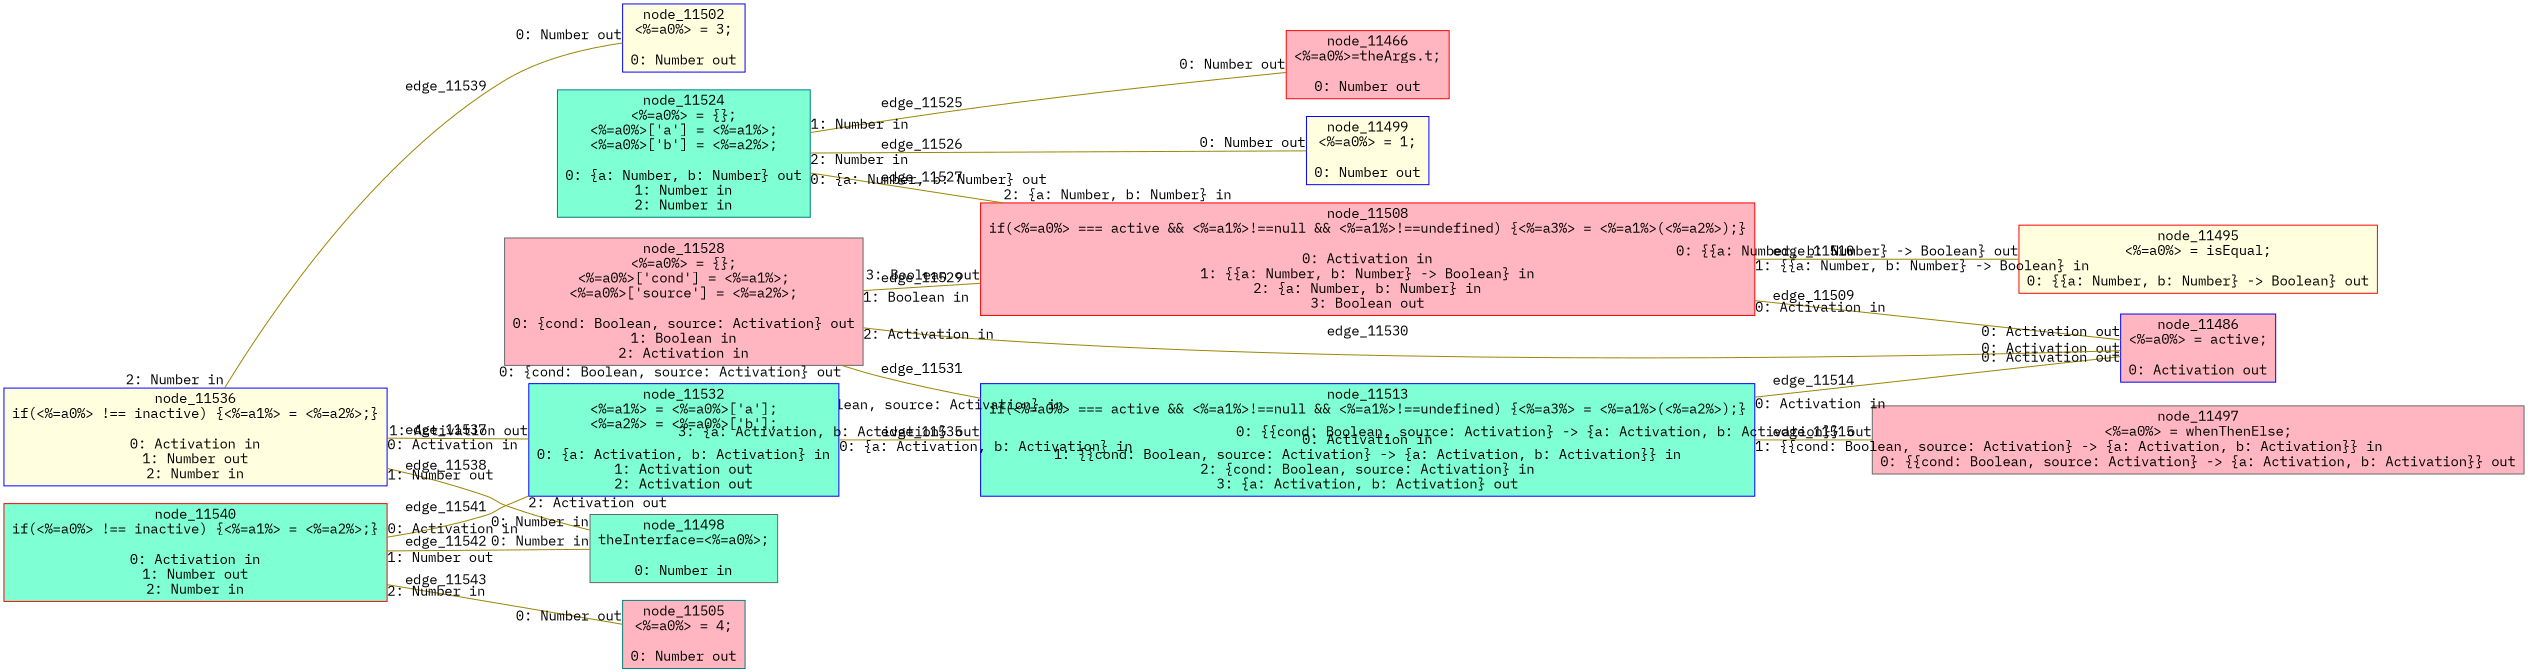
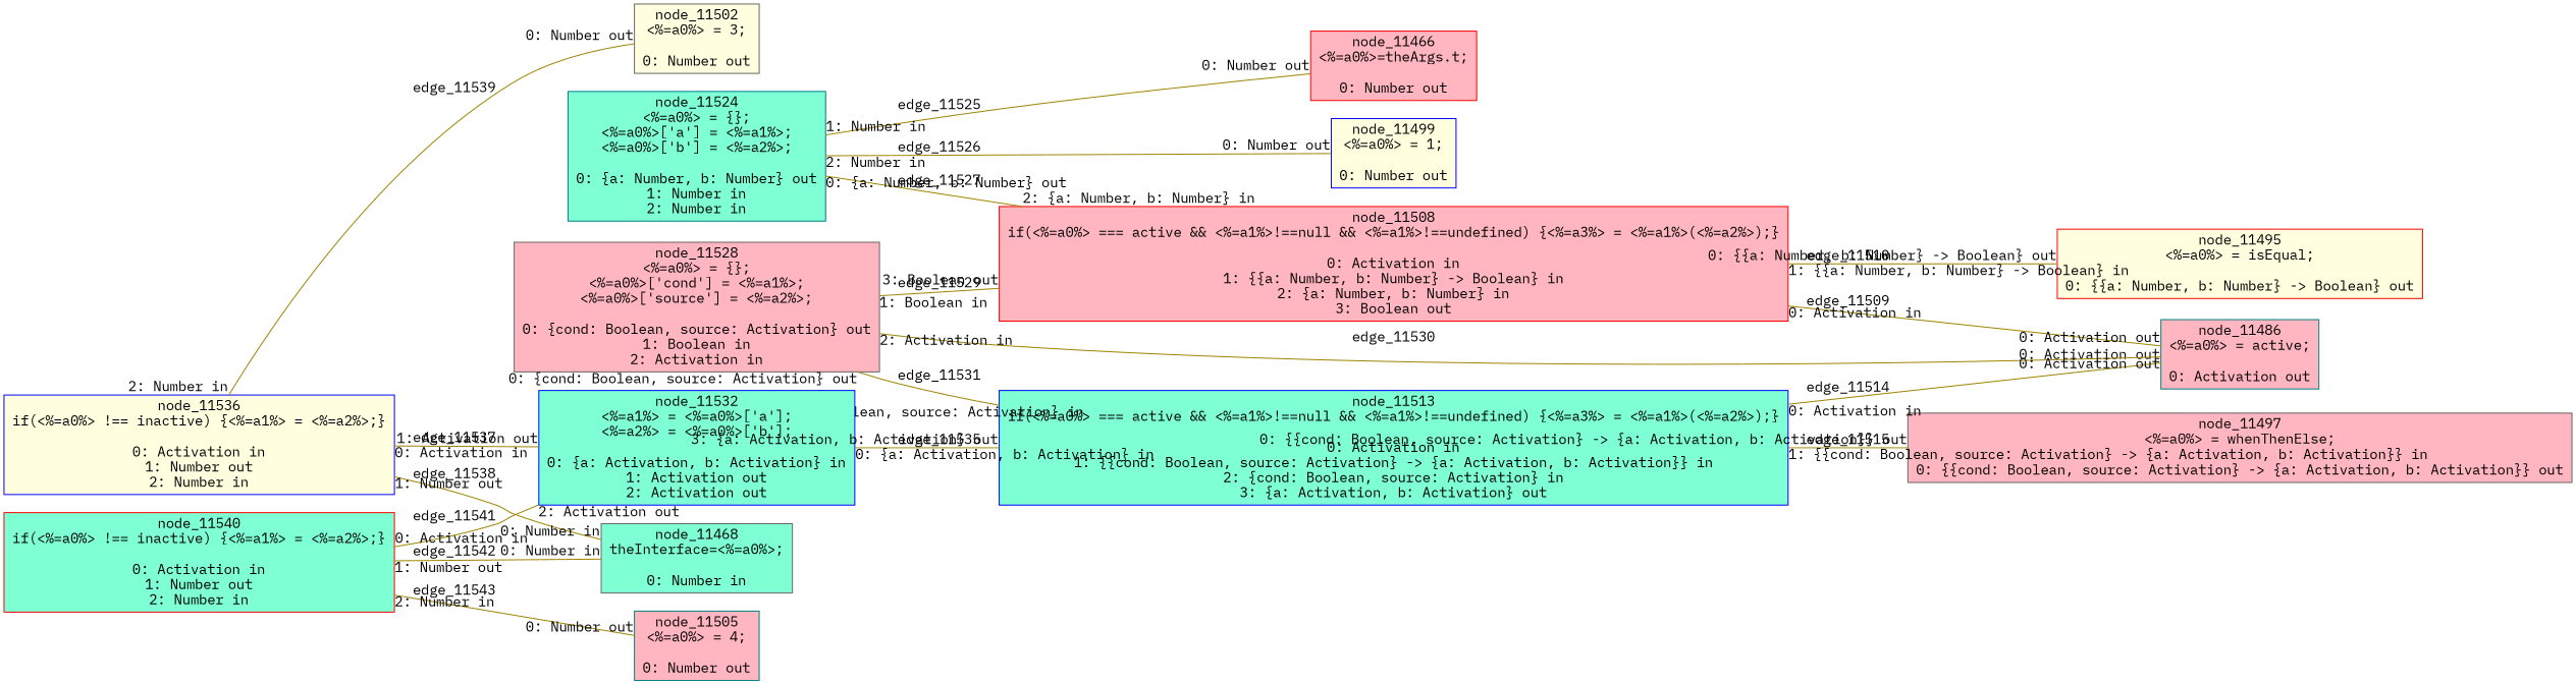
  digraph {
    fontname="IBM Plex Mono"
    rankdir=LR
    node [color=blue fillcolor=lightpink fontname="IBM Plex Mono" shape=box style=filled]
    edge [arrowHead=none arrowsize=1 color="#9d8400" dir=none fontname="IBM Plex Mono" headlabel="0: Number out" taillabel="0: Activation in"]
    n1 [color=red label="node_11466\n<%=a0%>=theArgs.t;\n\n0: Number out"]
-   n2 [color=gray40 fillcolor=aquamarine label="node_11498\ntheInterface=<%=a0%>;\n\n0: Number in"]
-   n3 [label="node_11486\n<%=a0%> = active;\n\n0: Activation out"]
+   n2 [color=gray40 fillcolor=aquamarine label="node_11468\ntheInterface=<%=a0%>;\n\n0: Number in"]
+   n3 [color=teal label="node_11486\n<%=a0%> = active;\n\n0: Activation out"]
    n4 [color=red fillcolor=lightyellow label="node_11495\n<%=a0%> = isEqual;\n\n0: {{a: Number, b: Number} -> Boolean} out"]
    n5 [color=gray40 label="node_11497\n<%=a0%> = whenThenElse;\n\n0: {{cond: Boolean, source: Activation} -> {a: Activation, b: Activation}} out"]
    n6 [fillcolor=lightyellow label="node_11499\n<%=a0%> = 1;\n\n0: Number out"]
-   n7 [fillcolor=lightyellow label="node_11502\n<%=a0%> = 3;\n\n0: Number out"]
+   n7 [color=gray40 fillcolor=lightyellow label="node_11502\n<%=a0%> = 3;\n\n0: Number out"]
    n8 [color=teal label="node_11505\n<%=a0%> = 4;\n\n0: Number out"]
    n9 [color=red label="node_11508\nif(<%=a0%> === active && <%=a1%>!==null && <%=a1%>!==undefined) {<%=a3%> = <%=a1%>(<%=a2%>);}\n\n0: Activation in\n1: {{a: Number, b: Number} -> Boolean} in\n2: {a: Number, b: Number} in\n3: Boolean out"]
    n10 [fillcolor=aquamarine label="node_11513\nif(<%=a0%> === active && <%=a1%>!==null && <%=a1%>!==undefined) {<%=a3%> = <%=a1%>(<%=a2%>);}\n\n0: Activation in\n1: {{cond: Boolean, source: Activation} -> {a: Activation, b: Activation}} in\n2: {cond: Boolean, source: Activation} in\n3: {a: Activation, b: Activation} out"]
    n11 [color=teal fillcolor=aquamarine label="node_11524\n<%=a0%> = {};\n<%=a0%>['a'] = <%=a1%>;\n<%=a0%>['b'] = <%=a2%>;\n\n0: {a: Number, b: Number} out\n1: Number in\n2: Number in"]
    n12 [color=gray40 label="node_11528\n<%=a0%> = {};\n<%=a0%>['cond'] = <%=a1%>;\n<%=a0%>['source'] = <%=a2%>;\n\n0: {cond: Boolean, source: Activation} out\n1: Boolean in\n2: Activation in"]
    n13 [fillcolor=aquamarine label="node_11532\n<%=a1%> = <%=a0%>['a'];\n<%=a2%> = <%=a0%>['b'];\n\n0: {a: Activation, b: Activation} in\n1: Activation out\n2: Activation out"]
    n14 [fillcolor=lightyellow label="node_11536\nif(<%=a0%> !== inactive) {<%=a1%> = <%=a2%>;}\n\n0: Activation in\n1: Number out\n2: Number in"]
    n15 [color=red fillcolor=aquamarine label="node_11540\nif(<%=a0%> !== inactive) {<%=a1%> = <%=a2%>;}\n\n0: Activation in\n1: Number out\n2: Number in"]
    n9 -> n3 [headlabel="0: Activation out" label=edge_11509]
    n9 -> n4 [headlabel="0: {{a: Number, b: Number} -> Boolean} out" label=edge_11510 taillabel="1: {{a: Number, b: Number} -> Boolean} in"]
    n10 -> n3 [headlabel="0: Activation out" label=edge_11514]
    n10 -> n5 [headlabel="0: {{cond: Boolean, source: Activation} -> {a: Activation, b: Activation}} out" label=edge_11515 taillabel="1: {{cond: Boolean, source: Activation} -> {a: Activation, b: Activation}} in"]
    n11 -> n1 [label=edge_11525 taillabel="1: Number in"]
    n11 -> n6 [label=edge_11526 taillabel="2: Number in"]
    n11 -> n9 [headlabel="2: {a: Number, b: Number} in" label=edge_11527 taillabel="0: {a: Number, b: Number} out"]
    n12 -> n3 [headlabel="0: Activation out" label=edge_11530 taillabel="2: Activation in"]
    n12 -> n9 [headlabel="3: Boolean out" label=edge_11529 taillabel="1: Boolean in"]
    n12 -> n10 [headlabel="2: {cond: Boolean, source: Activation} in" label=edge_11531 taillabel="0: {cond: Boolean, source: Activation} out"]
    n13 -> n10 [headlabel="3: {a: Activation, b: Activation} out" label=edge_11535 taillabel="0: {a: Activation, b: Activation} in"]
    n14 -> n2 [headlabel="0: Number in" label=edge_11538 taillabel="1: Number out"]
    n14 -> n7 [label=edge_11539 taillabel="2: Number in"]
    n14 -> n13 [headlabel="1: Activation out" label=edge_11537]
    n15 -> n2 [headlabel="0: Number in" label=edge_11542 taillabel="1: Number out"]
    n15 -> n8 [label=edge_11543 taillabel="2: Number in"]
    n15 -> n13 [headlabel="2: Activation out" label=edge_11541]
  }
